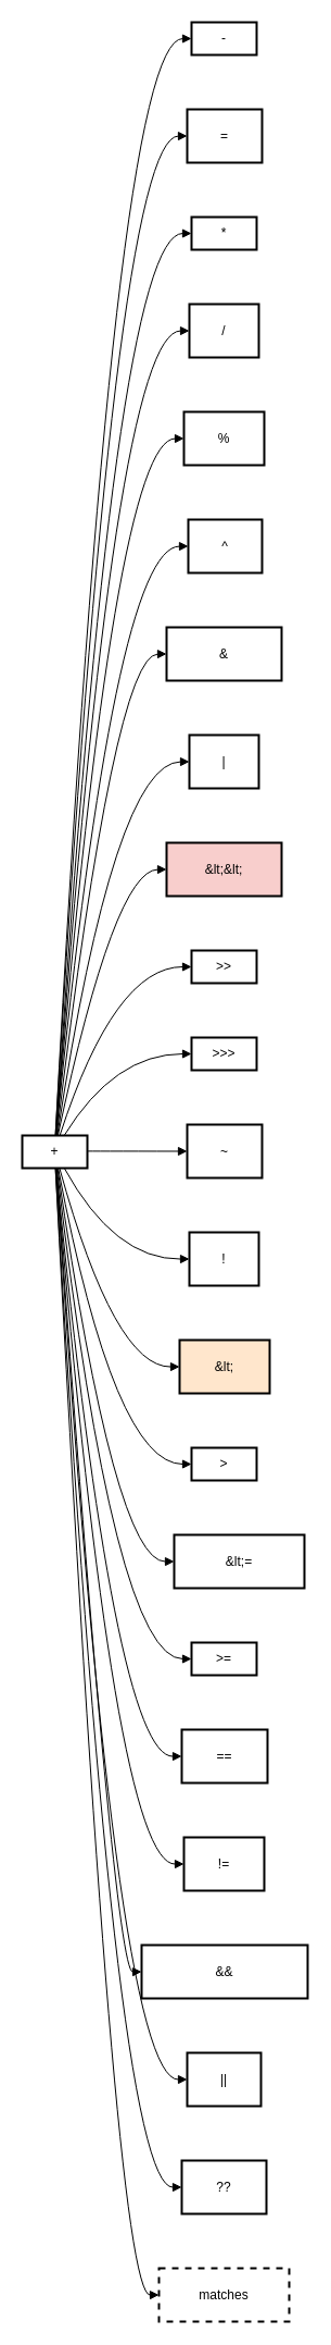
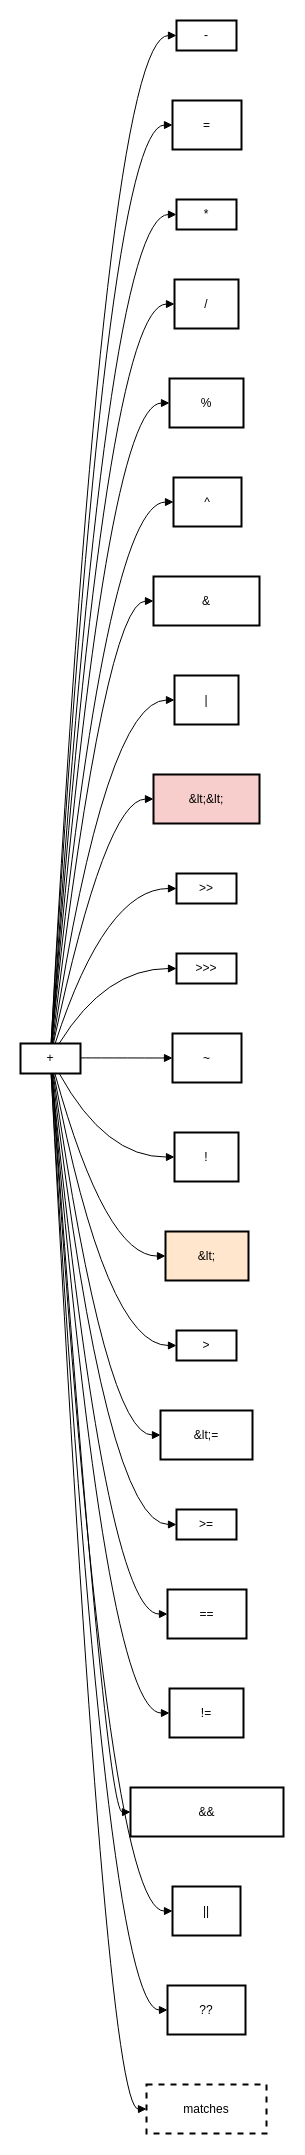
  <mxCell id="0" />
  <mxCell id="1" parent="0" />
  <mxCell id="2" value="+" style="whiteSpace=wrap;strokeWidth=2;" vertex="1" parent="1"><mxGeometry x="20" y="1043" width="60" height="30" as="geometry" /></mxCell>
  <mxCell id="3" value="-" style="whiteSpace=wrap;strokeWidth=2;" vertex="1" parent="1"><mxGeometry x="176" y="20" width="60" height="30" as="geometry" /></mxCell>
  <mxCell id="4" value="=" style="whiteSpace=wrap;strokeWidth=2;" vertex="1" parent="1"><mxGeometry x="172" y="100" width="69" height="49" as="geometry" /></mxCell>
  <mxCell id="5" value="*" style="whiteSpace=wrap;strokeWidth=2;" vertex="1" parent="1"><mxGeometry x="176" y="199" width="60" height="30" as="geometry" /></mxCell>
  <mxCell id="6" value="/" style="whiteSpace=wrap;strokeWidth=2;" vertex="1" parent="1"><mxGeometry x="174" y="279" width="64" height="49" as="geometry" /></mxCell>
  <mxCell id="7" value="%" style="whiteSpace=wrap;strokeWidth=2;" vertex="1" parent="1"><mxGeometry x="169" y="378" width="74" height="49" as="geometry" /></mxCell>
  <mxCell id="8" value="^" style="whiteSpace=wrap;strokeWidth=2;" vertex="1" parent="1"><mxGeometry x="173" y="477" width="68" height="49" as="geometry" /></mxCell>
  <mxCell id="9" value="&amp;" style="whiteSpace=wrap;strokeWidth=2;" vertex="1" parent="1"><mxGeometry x="153" y="576" width="106" height="49" as="geometry" /></mxCell>
  <mxCell id="10" value="|" style="whiteSpace=wrap;strokeWidth=2;" vertex="1" parent="1"><mxGeometry x="174" y="675" width="64" height="49" as="geometry" /></mxCell>
  <mxCell id="11" value="&amp;lt;&amp;lt;" style="whiteSpace=wrap;strokeWidth=2;fillColor=#f8cecc;" vertex="1" parent="1"><mxGeometry x="153" y="774" width="106" height="49" as="geometry" /></mxCell>
  <mxCell id="12" value="&gt;&gt;" style="whiteSpace=wrap;strokeWidth=2;" vertex="1" parent="1"><mxGeometry x="176" y="873" width="60" height="30" as="geometry" /></mxCell>
  <mxCell id="13" value="&gt;&gt;&gt;" style="whiteSpace=wrap;strokeWidth=2;" vertex="1" parent="1"><mxGeometry x="176" y="953" width="60" height="30" as="geometry" /></mxCell>
  <mxCell id="14" value="~" style="whiteSpace=wrap;strokeWidth=2;" vertex="1" parent="1"><mxGeometry x="172" y="1033" width="69" height="49" as="geometry" /></mxCell>
  <mxCell id="15" value="!" style="whiteSpace=wrap;strokeWidth=2;" vertex="1" parent="1"><mxGeometry x="174" y="1132" width="64" height="49" as="geometry" /></mxCell>
  <mxCell id="16" value="&amp;lt;" style="whiteSpace=wrap;strokeWidth=2;fillColor=#ffe6cc;" vertex="1" parent="1"><mxGeometry x="165" y="1231" width="83" height="49" as="geometry" /></mxCell>
  <mxCell id="17" value="&gt;" style="whiteSpace=wrap;strokeWidth=2;" vertex="1" parent="1"><mxGeometry x="176" y="1330" width="60" height="30" as="geometry" /></mxCell>
- <mxCell id="18" value="&amp;lt;=" style="whiteSpace=wrap;strokeWidth=2;" vertex="1" parent="1"><mxGeometry x="160" y="1410" width="120" height="49" as="geometry" /></mxCell>
+ <mxCell id="18" value="&amp;lt;=" style="whiteSpace=wrap;strokeWidth=2;" vertex="1" parent="1"><mxGeometry x="160" y="1410" width="92" height="49" as="geometry" /></mxCell>
  <mxCell id="19" value="&gt;=" style="whiteSpace=wrap;strokeWidth=2;" vertex="1" parent="1"><mxGeometry x="176" y="1509" width="60" height="30" as="geometry" /></mxCell>
  <mxCell id="20" value="==" style="whiteSpace=wrap;strokeWidth=2;" vertex="1" parent="1"><mxGeometry x="167" y="1589" width="79" height="49" as="geometry" /></mxCell>
  <mxCell id="21" value="!=" style="whiteSpace=wrap;strokeWidth=2;" vertex="1" parent="1"><mxGeometry x="169" y="1688" width="74" height="49" as="geometry" /></mxCell>
  <mxCell id="22" value="&amp;&amp;" style="whiteSpace=wrap;strokeWidth=2;" vertex="1" parent="1"><mxGeometry x="130" y="1787" width="153" height="49" as="geometry" /></mxCell>
  <mxCell id="23" value="||" style="whiteSpace=wrap;strokeWidth=2;" vertex="1" parent="1"><mxGeometry x="172" y="1886" width="68" height="49" as="geometry" /></mxCell>
  <mxCell id="24" value="??" style="whiteSpace=wrap;strokeWidth=2;" vertex="1" parent="1"><mxGeometry x="167" y="1985" width="78" height="49" as="geometry" /></mxCell>
  <mxCell id="25" value="matches" style="whiteSpace=wrap;strokeWidth=2;dashed=1;" vertex="1" parent="1"><mxGeometry x="146" y="2084" width="120" height="49" as="geometry" /></mxCell>
  <mxCell id="26" value="" style="curved=1;startArrow=none;endArrow=block;exitX=0.51;exitY=-0.02;entryX=0;entryY=0.5;" edge="1" parent="1" source="2" target="3"><mxGeometry relative="1" as="geometry"><Array as="points"><mxPoint x="105" y="35" /></Array></mxGeometry></mxCell>
  <mxCell id="27" value="" style="curved=1;startArrow=none;endArrow=block;exitX=0.51;exitY=-0.02;entryX=-0.01;entryY=0.5;" edge="1" parent="1" source="2" target="4"><mxGeometry relative="1" as="geometry"><Array as="points"><mxPoint x="105" y="125" /></Array></mxGeometry></mxCell>
  <mxCell id="28" value="" style="curved=1;startArrow=none;endArrow=block;exitX=0.52;exitY=-0.02;entryX=0;entryY=0.5;" edge="1" parent="1" source="2" target="5"><mxGeometry relative="1" as="geometry"><Array as="points"><mxPoint x="105" y="214" /></Array></mxGeometry></mxCell>
  <mxCell id="29" value="" style="curved=1;startArrow=none;endArrow=block;exitX=0.52;exitY=-0.02;entryX=0;entryY=0.5;" edge="1" parent="1" source="2" target="6"><mxGeometry relative="1" as="geometry"><Array as="points"><mxPoint x="105" y="304" /></Array></mxGeometry></mxCell>
  <mxCell id="30" value="" style="curved=1;startArrow=none;endArrow=block;exitX=0.52;exitY=-0.02;entryX=0;entryY=0.5;" edge="1" parent="1" source="2" target="7"><mxGeometry relative="1" as="geometry"><Array as="points"><mxPoint x="105" y="403" /></Array></mxGeometry></mxCell>
  <mxCell id="31" value="" style="curved=1;startArrow=none;endArrow=block;exitX=0.52;exitY=-0.02;entryX=-0.01;entryY=0.5;" edge="1" parent="1" source="2" target="8"><mxGeometry relative="1" as="geometry"><Array as="points"><mxPoint x="105" y="502" /></Array></mxGeometry></mxCell>
  <mxCell id="32" value="" style="curved=1;startArrow=none;endArrow=block;exitX=0.53;exitY=-0.02;entryX=0;entryY=0.5;" edge="1" parent="1" source="2" target="9"><mxGeometry relative="1" as="geometry"><Array as="points"><mxPoint x="105" y="601" /></Array></mxGeometry></mxCell>
  <mxCell id="33" value="" style="curved=1;startArrow=none;endArrow=block;exitX=0.54;exitY=-0.02;entryX=0;entryY=0.5;" edge="1" parent="1" source="2" target="10"><mxGeometry relative="1" as="geometry"><Array as="points"><mxPoint x="105" y="700" /></Array></mxGeometry></mxCell>
  <mxCell id="34" value="" style="curved=1;startArrow=none;endArrow=block;exitX=0.55;exitY=-0.02;entryX=0;entryY=0.5;" edge="1" parent="1" source="2" target="11"><mxGeometry relative="1" as="geometry"><Array as="points"><mxPoint x="105" y="799" /></Array></mxGeometry></mxCell>
  <mxCell id="35" value="" style="curved=1;startArrow=none;endArrow=block;exitX=0.58;exitY=-0.02;entryX=0;entryY=0.5;" edge="1" parent="1" source="2" target="12"><mxGeometry relative="1" as="geometry"><Array as="points"><mxPoint x="105" y="888" /></Array></mxGeometry></mxCell>
  <mxCell id="36" value="" style="curved=1;startArrow=none;endArrow=block;exitX=0.65;exitY=-0.02;entryX=0;entryY=0.5;" edge="1" parent="1" source="2" target="13"><mxGeometry relative="1" as="geometry"><Array as="points"><mxPoint x="105" y="968" /></Array></mxGeometry></mxCell>
  <mxCell id="37" value="" style="curved=1;startArrow=none;endArrow=block;exitX=1;exitY=0.48;entryX=-0.01;entryY=0.5;" edge="1" parent="1" source="2" target="14"><mxGeometry relative="1" as="geometry"><Array as="points" /></mxGeometry></mxCell>
  <mxCell id="38" value="" style="curved=1;startArrow=none;endArrow=block;exitX=0.64;exitY=0.98;entryX=0;entryY=0.5;" edge="1" parent="1" source="2" target="15"><mxGeometry relative="1" as="geometry"><Array as="points"><mxPoint x="105" y="1157" /></Array></mxGeometry></mxCell>
  <mxCell id="39" value="" style="curved=1;startArrow=none;endArrow=block;exitX=0.57;exitY=0.98;entryX=0;entryY=0.5;" edge="1" parent="1" source="2" target="16"><mxGeometry relative="1" as="geometry"><Array as="points"><mxPoint x="105" y="1256" /></Array></mxGeometry></mxCell>
  <mxCell id="40" value="" style="curved=1;startArrow=none;endArrow=block;exitX=0.55;exitY=0.98;entryX=0;entryY=0.5;" edge="1" parent="1" source="2" target="17"><mxGeometry relative="1" as="geometry"><Array as="points"><mxPoint x="105" y="1345" /></Array></mxGeometry></mxCell>
  <mxCell id="41" value="" style="curved=1;startArrow=none;endArrow=block;exitX=0.54;exitY=0.98;entryX=0;entryY=0.5;" edge="1" parent="1" source="2" target="18"><mxGeometry relative="1" as="geometry"><Array as="points"><mxPoint x="105" y="1435" /></Array></mxGeometry></mxCell>
  <mxCell id="42" value="" style="curved=1;startArrow=none;endArrow=block;exitX=0.53;exitY=0.98;entryX=0;entryY=0.5;" edge="1" parent="1" source="2" target="19"><mxGeometry relative="1" as="geometry"><Array as="points"><mxPoint x="105" y="1524" /></Array></mxGeometry></mxCell>
  <mxCell id="43" value="" style="curved=1;startArrow=none;endArrow=block;exitX=0.52;exitY=0.98;entryX=0;entryY=0.5;" edge="1" parent="1" source="2" target="20"><mxGeometry relative="1" as="geometry"><Array as="points"><mxPoint x="105" y="1614" /></Array></mxGeometry></mxCell>
  <mxCell id="44" value="" style="curved=1;startArrow=none;endArrow=block;exitX=0.52;exitY=0.98;entryX=0;entryY=0.5;" edge="1" parent="1" source="2" target="21"><mxGeometry relative="1" as="geometry"><Array as="points"><mxPoint x="105" y="1713" /></Array></mxGeometry></mxCell>
  <mxCell id="45" value="" style="curved=1;startArrow=none;endArrow=block;exitX=0.52;exitY=0.98;entryX=0;entryY=0.5;" edge="1" parent="1" source="2" target="22"><mxGeometry relative="1" as="geometry"><Array as="points"><mxPoint x="105" y="1812" /></Array></mxGeometry></mxCell>
  <mxCell id="46" value="" style="curved=1;startArrow=none;endArrow=block;exitX=0.52;exitY=0.98;entryX=0;entryY=0.5;" edge="1" parent="1" source="2" target="23"><mxGeometry relative="1" as="geometry"><Array as="points"><mxPoint x="105" y="1911" /></Array></mxGeometry></mxCell>
  <mxCell id="47" value="" style="curved=1;startArrow=none;endArrow=block;exitX=0.51;exitY=0.98;entryX=0;entryY=0.5;" edge="1" parent="1" source="2" target="24"><mxGeometry relative="1" as="geometry"><Array as="points"><mxPoint x="105" y="2010" /></Array></mxGeometry></mxCell>
  <mxCell id="48" value="" style="curved=1;startArrow=none;endArrow=block;exitX=0.51;exitY=0.98;entryX=0;entryY=0.5;" edge="1" parent="1" source="2" target="25"><mxGeometry relative="1" as="geometry"><Array as="points"><mxPoint x="105" y="2109" /></Array></mxGeometry></mxCell>
